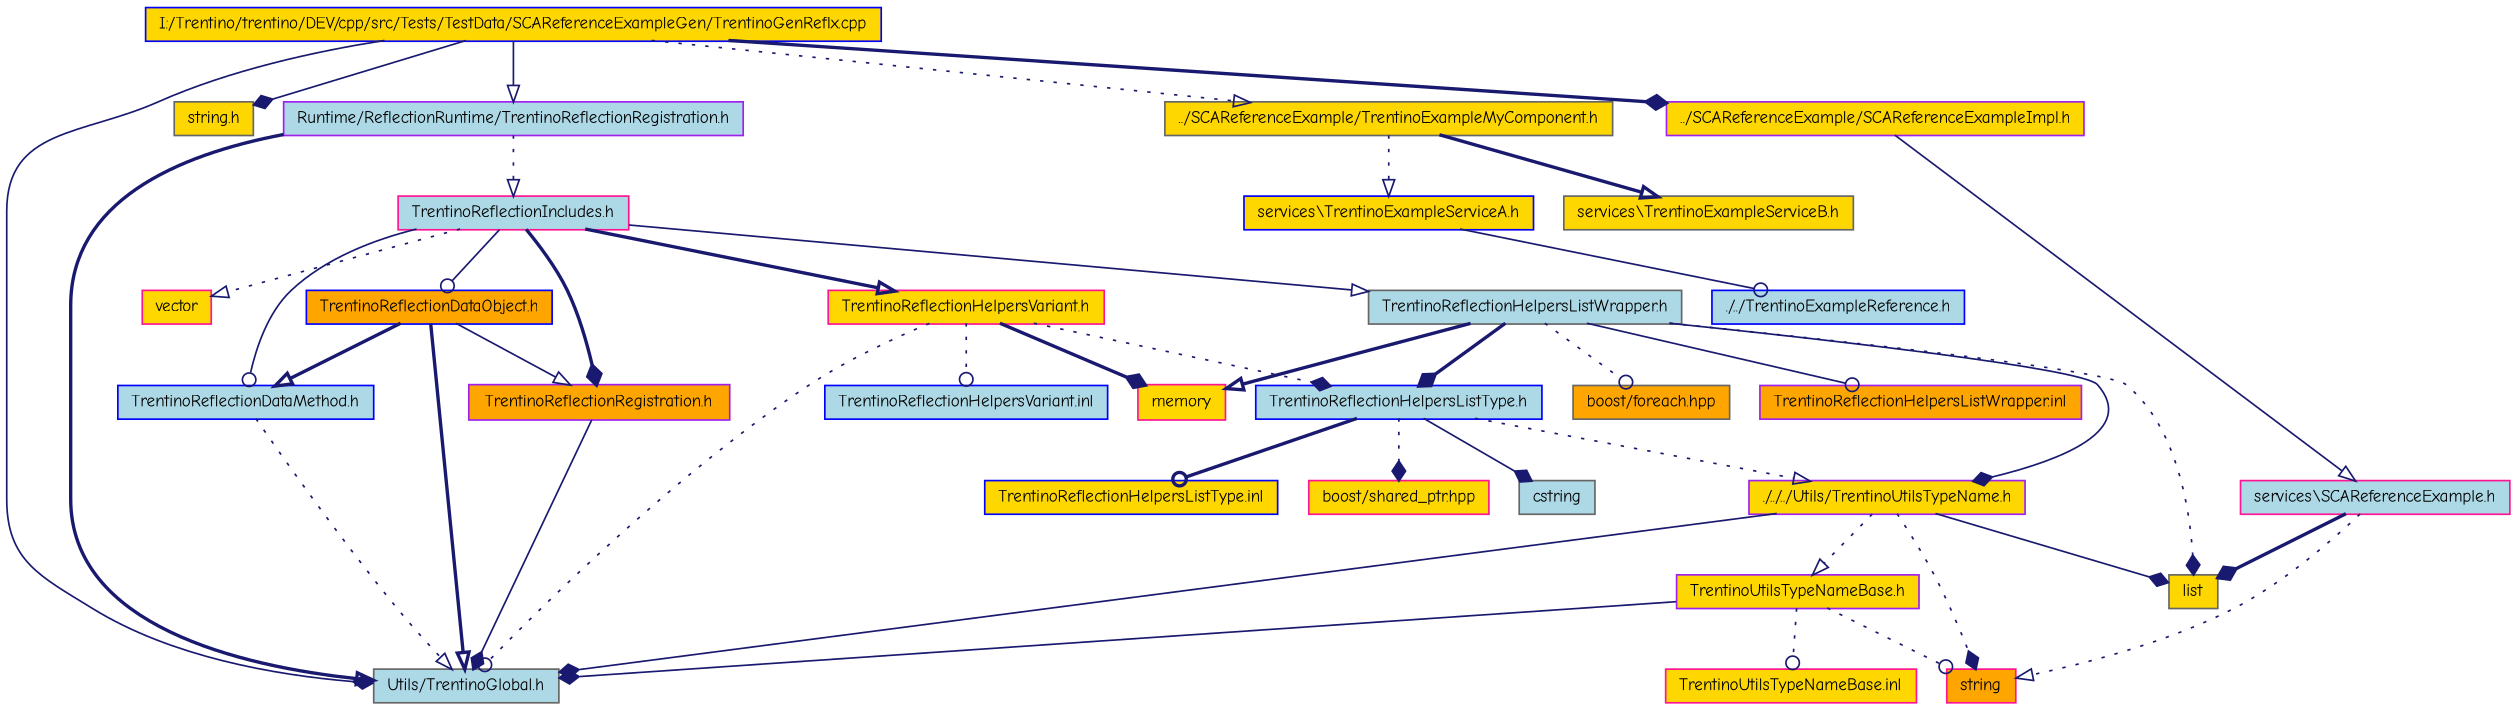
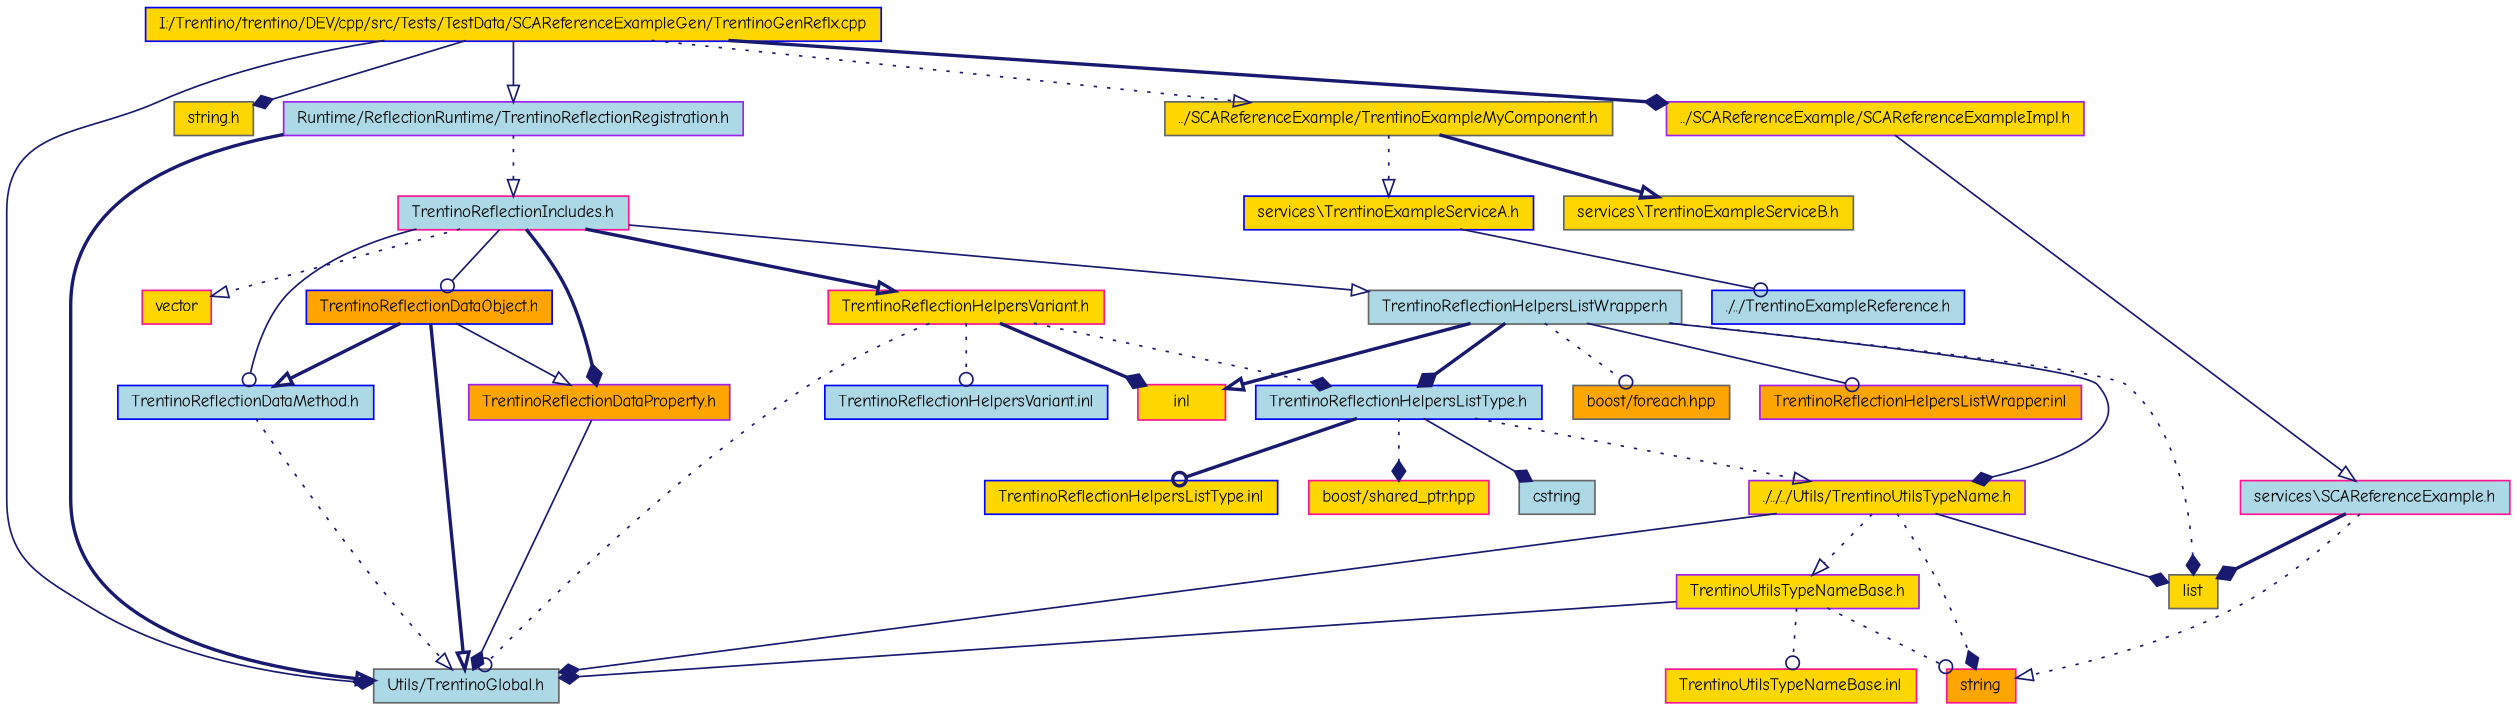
  digraph {
    fontname="Comic Neue"
    node [color=blue fillcolor=gold fontname="Comic Neue" fontsize=10 shape=record style=filled]
    edge [arrowhead=onormal color=midnightblue fontname="Comic Neue" fontsize=10 labelfontname=Helvetica labelfontsize=10 style=dotted]
    n1 [fontcolor=black height=0.2 label="I:/Trentino/trentino/DEV/cpp/src/Tests/TestData/SCAReferenceExampleGen/TrentinoGenReflx.cpp" width=0.4]
    n2 [color=gray40 fillcolor=lightblue height=0.2 label="Utils/TrentinoGlobal.h" width=0.4]
    n3 [color=gray40 height=0.2 label="string.h" width=0.4]
    n4 [color=purple fillcolor=lightblue height=0.2 label="Runtime/ReflectionRuntime/TrentinoReflectionRegistration.h" width=0.4]
    n5 [color=gray40 height=0.2 label="../SCAReferenceExample/TrentinoExampleMyComponent.h" width=0.4]
    n6 [color=purple height=0.2 label="../SCAReferenceExample/SCAReferenceExampleImpl.h" width=0.4]
    n7 [color=deeppink fillcolor=lightblue height=0.2 label="TrentinoReflectionIncludes.h" width=0.4]
    n8 [height=0.2 label="services\\TrentinoExampleServiceA.h" width=0.4]
    n9 [color=gray40 height=0.2 label="services\\TrentinoExampleServiceB.h" width=0.4]
    n10 [color=deeppink fillcolor=lightblue height=0.2 label="services\\SCAReferenceExample.h" width=0.4]
    n11 [color=deeppink height=0.2 label=vector width=0.4]
    n12 [fillcolor=lightblue height=0.2 label="TrentinoReflectionDataMethod.h" width=0.4]
-   n13 [color=purple fillcolor=orange height=0.2 label="TrentinoReflectionRegistration.h" width=0.4]
+   n13 [color=purple fillcolor=orange height=0.2 label="TrentinoReflectionDataProperty.h" width=0.4]
    n14 [fillcolor=orange height=0.2 label="TrentinoReflectionDataObject.h" width=0.4]
    n15 [color=deeppink height=0.2 label="TrentinoReflectionHelpersVariant.h" width=0.4]
    n16 [color=gray40 fillcolor=lightblue height=0.2 label="TrentinoReflectionHelpersListWrapper.h" width=0.4]
-   n17 [color=deeppink height=0.2 label=memory width=0.4]
+   n17 [color=deeppink height=0.2 label=inl width=0.4]
    n18 [fillcolor=lightblue height=0.2 label="TrentinoReflectionHelpersListType.h" width=0.4]
    n19 [fillcolor=lightblue height=0.2 label="TrentinoReflectionHelpersVariant.inl" width=0.4]
    n20 [color=purple height=0.2 label="./../../Utils/TrentinoUtilsTypeName.h" width=0.4]
    n21 [color=gray40 height=0.2 label=list width=0.4]
    n22 [color=gray40 fillcolor=orange height=0.2 label="boost/foreach.hpp" width=0.4]
    n23 [color=purple fillcolor=orange height=0.2 label="TrentinoReflectionHelpersListWrapper.inl" width=0.4]
    n24 [color=deeppink height=0.2 label="boost/shared_ptr.hpp" width=0.4]
    n25 [color=gray40 fillcolor=lightblue height=0.2 label=cstring width=0.4]
    n26 [height=0.2 label="TrentinoReflectionHelpersListType.inl" width=0.4]
    n27 [color=deeppink fillcolor=orange height=0.2 label=string width=0.4]
    n28 [color=purple height=0.2 label="TrentinoUtilsTypeNameBase.h" width=0.4]
    n29 [color=deeppink height=0.2 label="TrentinoUtilsTypeNameBase.inl" width=0.4]
    n30 [fillcolor=lightblue height=0.2 label="./../TrentinoExampleReference.h" width=0.4]
    n1 -> n2 [arrowhead=diamond style=solid]
    n1 -> n3 [arrowhead=diamond style=solid]
    n1 -> n4 [style=solid]
    n1 -> n5
    n1 -> n6 [arrowhead=diamond style=bold]
    n4 -> n2 [style=bold]
    n4 -> n7
    n5 -> n8
    n5 -> n9 [style=bold]
    n6 -> n10 [style=solid]
    n7 -> n11
    n7 -> n12 [arrowhead=odot style=solid]
    n7 -> n13 [arrowhead=diamond style=bold]
    n7 -> n14 [arrowhead=odot style=solid]
    n7 -> n15 [style=bold]
    n7 -> n16 [style=solid]
    n8 -> n30 [arrowhead=odot style=solid]
    n10 -> n21 [arrowhead=diamond style=bold]
    n10 -> n27
    n12 -> n2
    n13 -> n2 [arrowhead=diamond style=solid]
    n14 -> n2 [style=bold]
    n14 -> n12 [style=bold]
    n14 -> n13 [style=solid]
    n15 -> n2 [arrowhead=odot]
    n15 -> n17 [arrowhead=diamond style=bold]
    n15 -> n18 [arrowhead=diamond]
    n15 -> n19 [arrowhead=odot]
    n16 -> n17 [style=bold]
    n16 -> n18 [arrowhead=diamond style=bold]
    n16 -> n20 [arrowhead=diamond style=solid]
    n16 -> n21 [arrowhead=diamond]
    n16 -> n22 [arrowhead=odot]
    n16 -> n23 [arrowhead=odot style=solid]
    n18 -> n20
    n18 -> n24 [arrowhead=diamond]
    n18 -> n25 [arrowhead=diamond style=solid]
    n18 -> n26 [arrowhead=odot style=bold]
    n20 -> n2 [arrowhead=diamond style=solid]
    n20 -> n21 [arrowhead=diamond style=solid]
    n20 -> n27 [arrowhead=diamond]
    n20 -> n28
    n28 -> n2 [arrowhead=diamond style=solid]
    n28 -> n27 [arrowhead=odot]
    n28 -> n29 [arrowhead=odot]
  }
